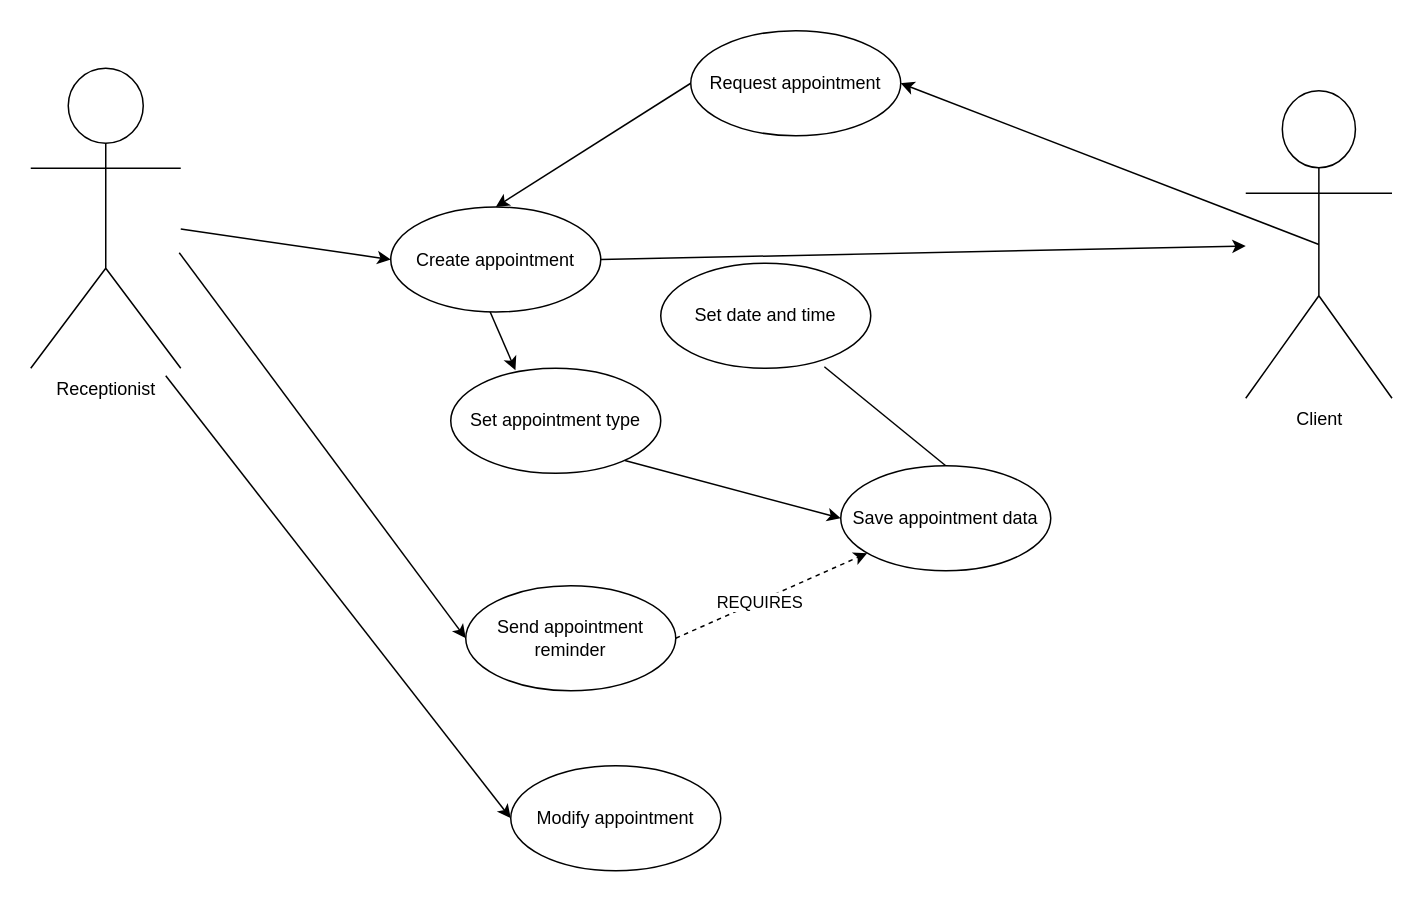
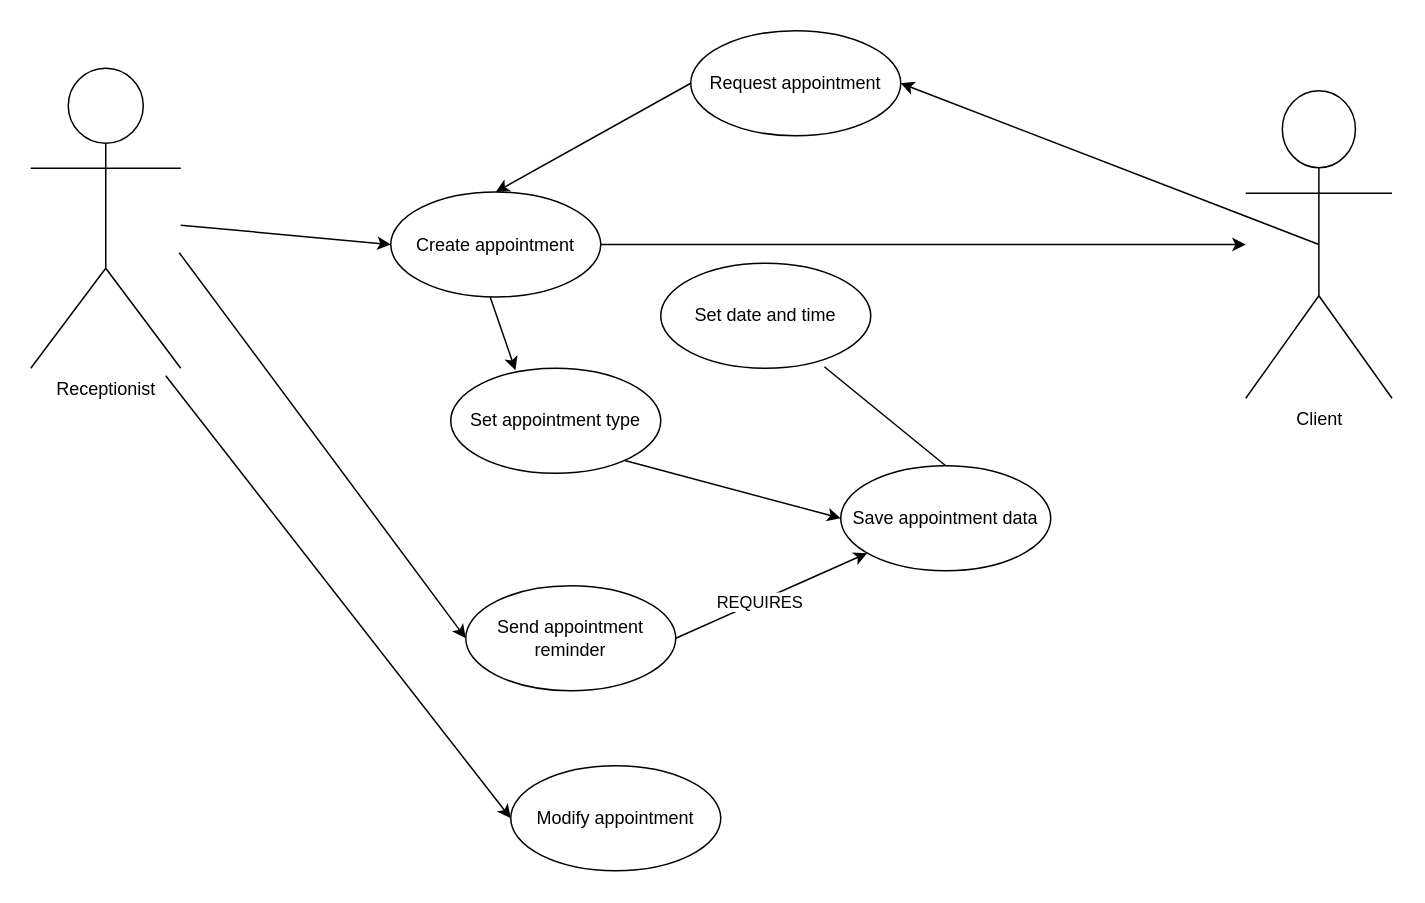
  <mxCell id="0" />
  <mxCell id="1" parent="0" />
  <mxCell id="2" style="edgeStyle=none;html=1;entryX=0;entryY=0.5;entryDx=0;entryDy=0;" edge="1" parent="1" source="5" target="16"><mxGeometry relative="1" as="geometry"><mxPoint x="120" y="140" as="sourcePoint" /></mxGeometry></mxCell>
  <mxCell id="3" style="edgeStyle=none;html=1;entryX=0;entryY=0.5;entryDx=0;entryDy=0;" edge="1" parent="1" target="20"><mxGeometry relative="1" as="geometry"><mxPoint x="119" y="168" as="sourcePoint" /></mxGeometry></mxCell>
  <mxCell id="4" style="edgeStyle=none;html=1;entryX=0;entryY=0.5;entryDx=0;entryDy=0;" edge="1" parent="1" target="21"><mxGeometry relative="1" as="geometry"><mxPoint x="110" y="250" as="sourcePoint" /></mxGeometry></mxCell>
  <mxCell id="5" value="Receptionist&lt;br&gt;" style="shape=umlActor;verticalLabelPosition=bottom;verticalAlign=top;html=1;" vertex="1" parent="1"><mxGeometry x="20" y="45" width="100" height="200" as="geometry" /></mxCell>
  <mxCell id="6" style="edgeStyle=none;html=1;exitX=0.5;exitY=0.5;exitDx=0;exitDy=0;exitPerimeter=0;entryX=1;entryY=0.5;entryDx=0;entryDy=0;" edge="1" parent="1" source="7" target="13"><mxGeometry relative="1" as="geometry" /></mxCell>
  <mxCell id="7" value="Client&lt;br&gt;" style="shape=umlActor;verticalLabelPosition=bottom;verticalAlign=top;html=1;" vertex="1" parent="1"><mxGeometry x="830" y="60" width="97.5" height="205" as="geometry" /></mxCell>
  <mxCell id="8" style="edgeStyle=none;html=1;exitX=0.829;exitY=0.878;exitDx=0;exitDy=0;entryX=0;entryY=0.5;entryDx=0;entryDy=0;exitPerimeter=0;" edge="1" parent="1" source="9" target="17"><mxGeometry relative="1" as="geometry" /></mxCell>
  <mxCell id="9" value="Set appointment type" style="ellipse;whiteSpace=wrap;html=1;" vertex="1" parent="1"><mxGeometry x="300" y="245" width="140" height="70" as="geometry" /></mxCell>
  <mxCell id="10" style="edgeStyle=none;html=1;exitX=0.779;exitY=0.986;exitDx=0;exitDy=0;entryX=0.5;entryY=0;entryDx=0;entryDy=0;exitPerimeter=0;endArrow=none;" edge="1" parent="1" source="11" target="17"><mxGeometry relative="1" as="geometry"><mxPoint x="480" y="370" as="targetPoint" /></mxGeometry></mxCell>
  <mxCell id="11" value="Set date and time" style="ellipse;whiteSpace=wrap;html=1;" vertex="1" parent="1"><mxGeometry x="440" y="175" width="140" height="70" as="geometry" /></mxCell>
  <mxCell id="12" style="edgeStyle=none;html=1;exitX=0;exitY=0.5;exitDx=0;exitDy=0;entryX=0.5;entryY=0;entryDx=0;entryDy=0;" edge="1" parent="1" source="13" target="16"><mxGeometry relative="1" as="geometry" /></mxCell>
  <mxCell id="13" value="Request appointment" style="ellipse;whiteSpace=wrap;html=1;" vertex="1" parent="1"><mxGeometry x="460" y="20" width="140" height="70" as="geometry" /></mxCell>
  <mxCell id="14" style="edgeStyle=none;html=1;exitX=0.473;exitY=0.998;exitDx=0;exitDy=0;entryX=0.308;entryY=0.019;entryDx=0;entryDy=0;exitPerimeter=0;entryPerimeter=0;" edge="1" parent="1" source="16" target="9"><mxGeometry relative="1" as="geometry" /></mxCell>
  <mxCell id="15" style="edgeStyle=none;html=1;exitX=1;exitY=0.5;exitDx=0;exitDy=0;" edge="1" parent="1" source="16" target="7"><mxGeometry relative="1" as="geometry" /></mxCell>
- <mxCell id="16" value="Create appointment" style="ellipse;whiteSpace=wrap;html=1;" vertex="1" parent="1"><mxGeometry x="260" y="137.5" width="140" height="70" as="geometry" /></mxCell>
+ <mxCell id="16" value="Create appointment" style="ellipse;whiteSpace=wrap;html=1;" vertex="1" parent="1"><mxGeometry x="260" y="127.5" width="140" height="70" as="geometry" /></mxCell>
  <mxCell id="17" value="Save appointment data" style="ellipse;whiteSpace=wrap;html=1;" vertex="1" parent="1"><mxGeometry x="560" y="310" width="140" height="70" as="geometry" /></mxCell>
- <mxCell id="18" style="edgeStyle=none;html=1;exitX=1;exitY=0.5;exitDx=0;exitDy=0;dashed=1;" edge="1" parent="1" source="20" target="17"><mxGeometry relative="1" as="geometry" /></mxCell>
+ <mxCell id="18" style="edgeStyle=none;html=1;exitX=1;exitY=0.5;exitDx=0;exitDy=0;" edge="1" parent="1" source="20" target="17"><mxGeometry relative="1" as="geometry" /></mxCell>
  <mxCell id="19" value="REQUIRES" style="edgeLabel;html=1;align=center;verticalAlign=middle;resizable=0;points=[];" vertex="1" connectable="0" parent="18"><mxGeometry x="-0.129" relative="1" as="geometry"><mxPoint as="offset" /></mxGeometry></mxCell>
  <mxCell id="20" value="Send appointment reminder" style="ellipse;whiteSpace=wrap;html=1;" vertex="1" parent="1"><mxGeometry x="310" y="390" width="140" height="70" as="geometry" /></mxCell>
  <mxCell id="21" value="Modify appointment" style="ellipse;whiteSpace=wrap;html=1;" vertex="1" parent="1"><mxGeometry x="340" y="510" width="140" height="70" as="geometry" /></mxCell>
